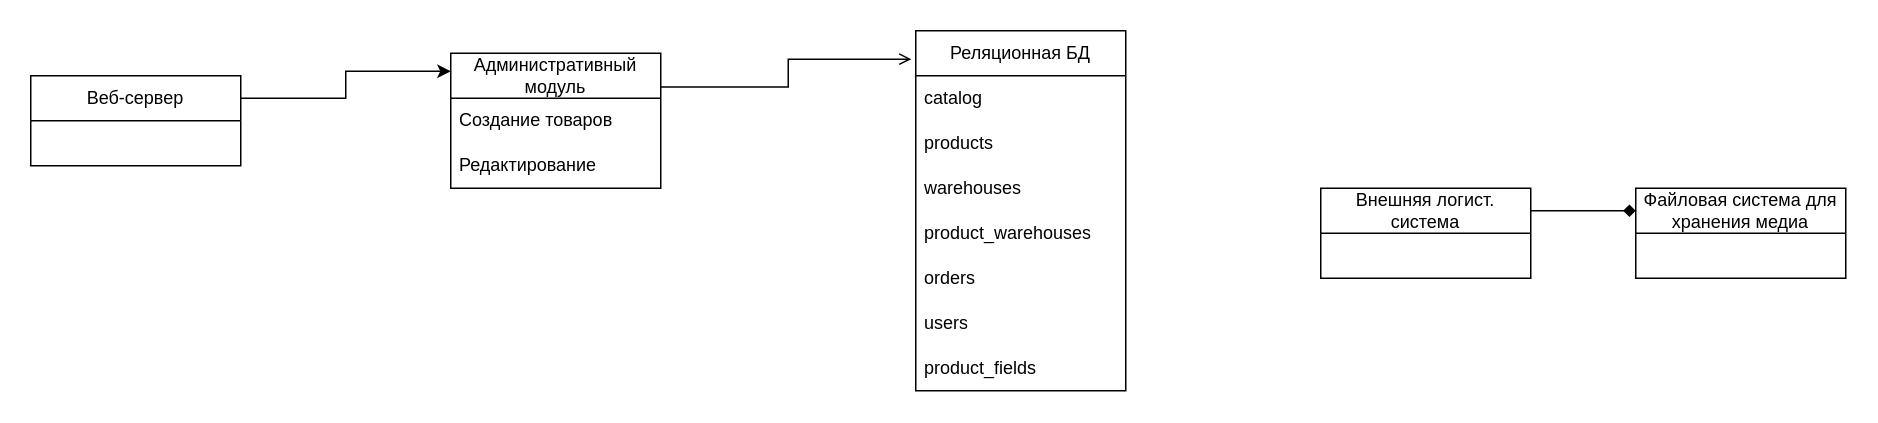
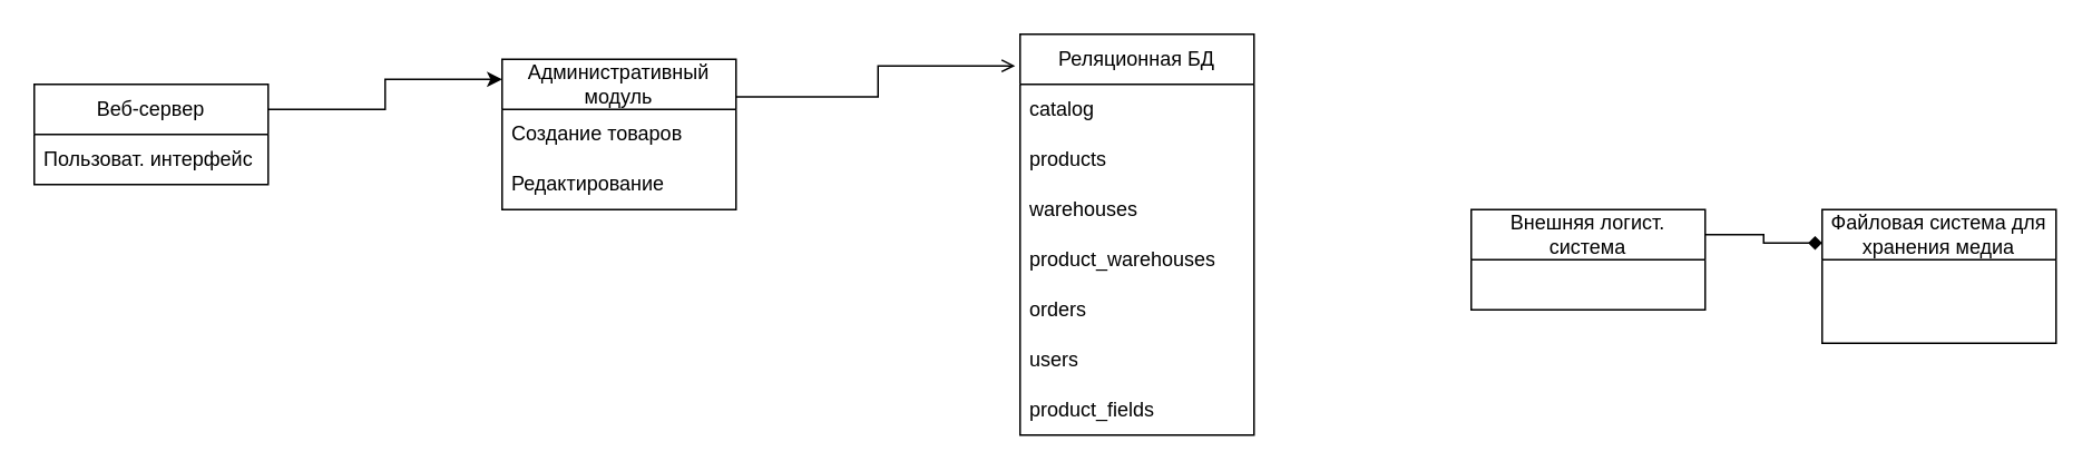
  <mxCell id="0" />
  <mxCell id="1" parent="0" />
  <mxCell id="2" value="&lt;div&gt;Веб-сервер&lt;/div&gt;" style="swimlane;fontStyle=0;childLayout=stackLayout;horizontal=1;startSize=30;horizontalStack=0;resizeParent=1;resizeParentMax=0;resizeLast=0;collapsible=1;marginBottom=0;whiteSpace=wrap;html=1;" vertex="1" parent="1"><mxGeometry x="20" y="50" width="140" height="60" as="geometry" /></mxCell>
  <mxCell id="3" value="&lt;div&gt;Административный модуль&lt;/div&gt;" style="swimlane;fontStyle=0;childLayout=stackLayout;horizontal=1;startSize=30;horizontalStack=0;resizeParent=1;resizeParentMax=0;resizeLast=0;collapsible=1;marginBottom=0;whiteSpace=wrap;html=1;" vertex="1" parent="1"><mxGeometry x="300" y="35" width="140" height="90" as="geometry" /></mxCell>
  <mxCell id="4" value="Создание товаров" style="text;strokeColor=none;fillColor=none;align=left;verticalAlign=middle;spacingLeft=4;spacingRight=4;overflow=hidden;points=[[0,0.5],[1,0.5]];portConstraint=eastwest;rotatable=0;whiteSpace=wrap;html=1;" vertex="1" parent="3"><mxGeometry y="30" width="140" height="30" as="geometry" /></mxCell>
  <mxCell id="5" value="Редактирование" style="text;strokeColor=none;fillColor=none;align=left;verticalAlign=middle;spacingLeft=4;spacingRight=4;overflow=hidden;points=[[0,0.5],[1,0.5]];portConstraint=eastwest;rotatable=0;whiteSpace=wrap;html=1;" vertex="1" parent="3"><mxGeometry y="60" width="140" height="30" as="geometry" /></mxCell>
  <mxCell id="6" value="Реляционная БД" style="swimlane;fontStyle=0;childLayout=stackLayout;horizontal=1;startSize=30;horizontalStack=0;resizeParent=1;resizeParentMax=0;resizeLast=0;collapsible=1;marginBottom=0;whiteSpace=wrap;html=1;" vertex="1" parent="1"><mxGeometry x="610" y="20" width="140" height="240" as="geometry" /></mxCell>
  <mxCell id="7" value="&lt;div&gt;catalog&lt;/div&gt;" style="text;strokeColor=none;fillColor=none;align=left;verticalAlign=middle;spacingLeft=4;spacingRight=4;overflow=hidden;points=[[0,0.5],[1,0.5]];portConstraint=eastwest;rotatable=0;whiteSpace=wrap;html=1;" vertex="1" parent="6"><mxGeometry y="30" width="140" height="30" as="geometry" /></mxCell>
  <mxCell id="8" value="products" style="text;strokeColor=none;fillColor=none;align=left;verticalAlign=middle;spacingLeft=4;spacingRight=4;overflow=hidden;points=[[0,0.5],[1,0.5]];portConstraint=eastwest;rotatable=0;whiteSpace=wrap;html=1;" vertex="1" parent="6"><mxGeometry y="60" width="140" height="30" as="geometry" /></mxCell>
  <mxCell id="9" value="warehouses" style="text;strokeColor=none;fillColor=none;align=left;verticalAlign=middle;spacingLeft=4;spacingRight=4;overflow=hidden;points=[[0,0.5],[1,0.5]];portConstraint=eastwest;rotatable=0;whiteSpace=wrap;html=1;" vertex="1" parent="6"><mxGeometry y="90" width="140" height="30" as="geometry" /></mxCell>
  <mxCell id="10" value="product_warehouses" style="text;strokeColor=none;fillColor=none;align=left;verticalAlign=middle;spacingLeft=4;spacingRight=4;overflow=hidden;points=[[0,0.5],[1,0.5]];portConstraint=eastwest;rotatable=0;whiteSpace=wrap;html=1;" vertex="1" parent="6"><mxGeometry y="120" width="140" height="30" as="geometry" /></mxCell>
  <mxCell id="11" value="orders" style="text;strokeColor=none;fillColor=none;align=left;verticalAlign=middle;spacingLeft=4;spacingRight=4;overflow=hidden;points=[[0,0.5],[1,0.5]];portConstraint=eastwest;rotatable=0;whiteSpace=wrap;html=1;" vertex="1" parent="6"><mxGeometry y="150" width="140" height="30" as="geometry" /></mxCell>
  <mxCell id="12" value="users" style="text;strokeColor=none;fillColor=none;align=left;verticalAlign=middle;spacingLeft=4;spacingRight=4;overflow=hidden;points=[[0,0.5],[1,0.5]];portConstraint=eastwest;rotatable=0;whiteSpace=wrap;html=1;" vertex="1" parent="6"><mxGeometry y="180" width="140" height="30" as="geometry" /></mxCell>
  <mxCell id="13" value="&lt;div&gt;product_fields&lt;/div&gt;" style="text;strokeColor=none;fillColor=none;align=left;verticalAlign=middle;spacingLeft=4;spacingRight=4;overflow=hidden;points=[[0,0.5],[1,0.5]];portConstraint=eastwest;rotatable=0;whiteSpace=wrap;html=1;" vertex="1" parent="6"><mxGeometry y="210" width="140" height="30" as="geometry" /></mxCell>
  <mxCell id="14" style="edgeStyle=orthogonalEdgeStyle;rounded=0;orthogonalLoop=1;jettySize=auto;html=1;exitX=1;exitY=0.25;exitDx=0;exitDy=0;entryX=0;entryY=0.25;entryDx=0;entryDy=0;endArrow=diamond;" edge="1" parent="1" source="15" target="16"><mxGeometry relative="1" as="geometry" /></mxCell>
  <mxCell id="15" value="&lt;div&gt;Внешняя логист. система&lt;/div&gt;" style="swimlane;fontStyle=0;childLayout=stackLayout;horizontal=1;startSize=30;horizontalStack=0;resizeParent=1;resizeParentMax=0;resizeLast=0;collapsible=1;marginBottom=0;whiteSpace=wrap;html=1;" vertex="1" parent="1"><mxGeometry x="880" y="125" width="140" height="60" as="geometry" /></mxCell>
- <mxCell id="16" value="Файловая система для хранения медиа" style="swimlane;fontStyle=0;childLayout=stackLayout;horizontal=1;startSize=30;horizontalStack=0;resizeParent=1;resizeParentMax=0;resizeLast=0;collapsible=1;marginBottom=0;whiteSpace=wrap;html=1;" vertex="1" parent="1"><mxGeometry x="1090" y="125" width="140" height="60" as="geometry" /></mxCell>
+ <mxCell id="16" value="Файловая система для хранения медиа" style="swimlane;fontStyle=0;childLayout=stackLayout;horizontal=1;startSize=30;horizontalStack=0;resizeParent=1;resizeParentMax=0;resizeLast=0;collapsible=1;marginBottom=0;whiteSpace=wrap;html=1;" vertex="1" parent="1"><mxGeometry x="1090" y="125" width="140" height="80" as="geometry" /></mxCell>
+ <mxCell id="17" value="Пользоват. интерфейс" style="text;strokeColor=none;fillColor=none;align=left;verticalAlign=middle;spacingLeft=4;spacingRight=4;overflow=hidden;points=[[0,0.5],[1,0.5]];portConstraint=eastwest;rotatable=0;whiteSpace=wrap;html=1;" vertex="1" parent="1"><mxGeometry x="20" y="80" width="140" height="30" as="geometry" /></mxCell>
  <mxCell id="18" style="edgeStyle=orthogonalEdgeStyle;rounded=0;orthogonalLoop=1;jettySize=auto;html=1;exitX=1;exitY=0.25;exitDx=0;exitDy=0;entryX=0;entryY=0.133;entryDx=0;entryDy=0;entryPerimeter=0;" edge="1" parent="1" source="2" target="3"><mxGeometry relative="1" as="geometry" /></mxCell>
  <mxCell id="19" style="edgeStyle=orthogonalEdgeStyle;rounded=0;orthogonalLoop=1;jettySize=auto;html=1;exitX=1;exitY=0.25;exitDx=0;exitDy=0;entryX=-0.021;entryY=0.079;entryDx=0;entryDy=0;entryPerimeter=0;endArrow=open;" edge="1" parent="1" source="3" target="6"><mxGeometry relative="1" as="geometry" /></mxCell>
